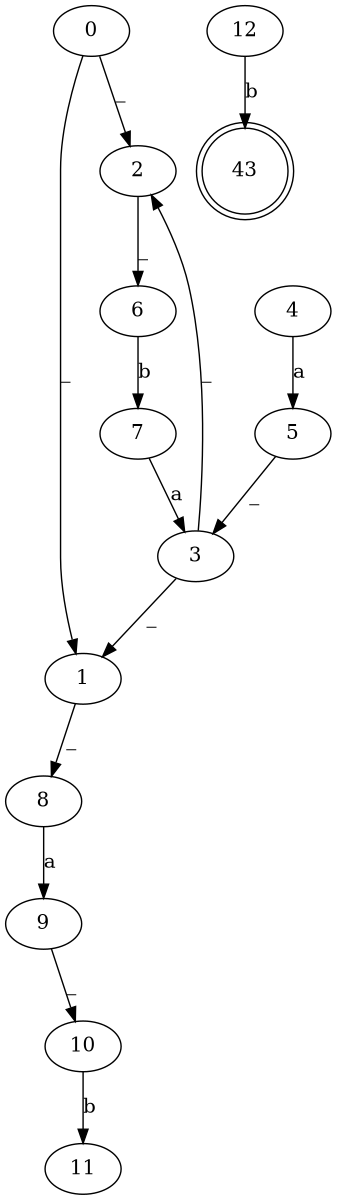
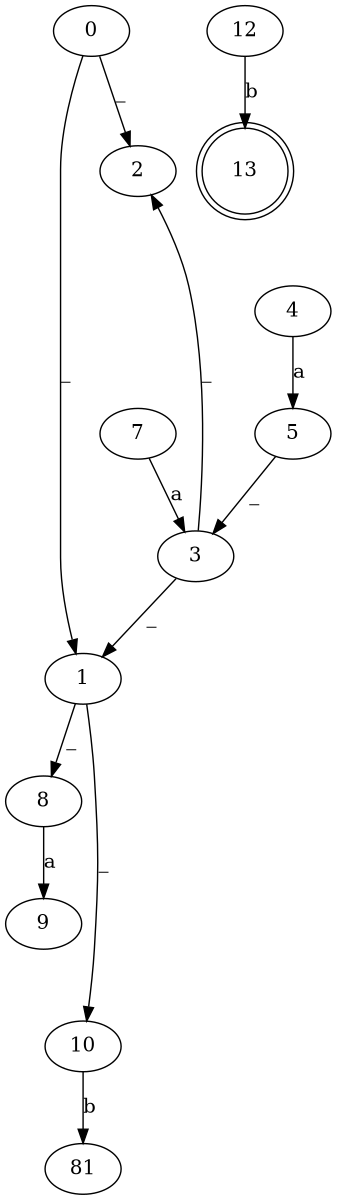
  digraph {
    0
    1
    2
    8
-   6
    9
    4
    5
    7
    10
    3
-   11
-   13 [shape=doublecircle label=43]
+   11 [label=81]
+   13 [shape=doublecircle]
    12
    0 -> 1 [label=_]
    0 -> 2 [label=_]
    1 -> 8 [label=_]
-   2 -> 6 [label=_]
    8 -> 9 [label=a]
-   6 -> 7 [label=b]
-   9 -> 10 [label=_]
+   1 -> 10 [label=_]
    4 -> 5 [label=a]
    5 -> 3 [label=_]
    7 -> 3 [label=a]
    10 -> 11 [label=b]
    3 -> 1 [label=_]
    3 -> 2 [label=_]
    12 -> 13 [label=b]
  }
